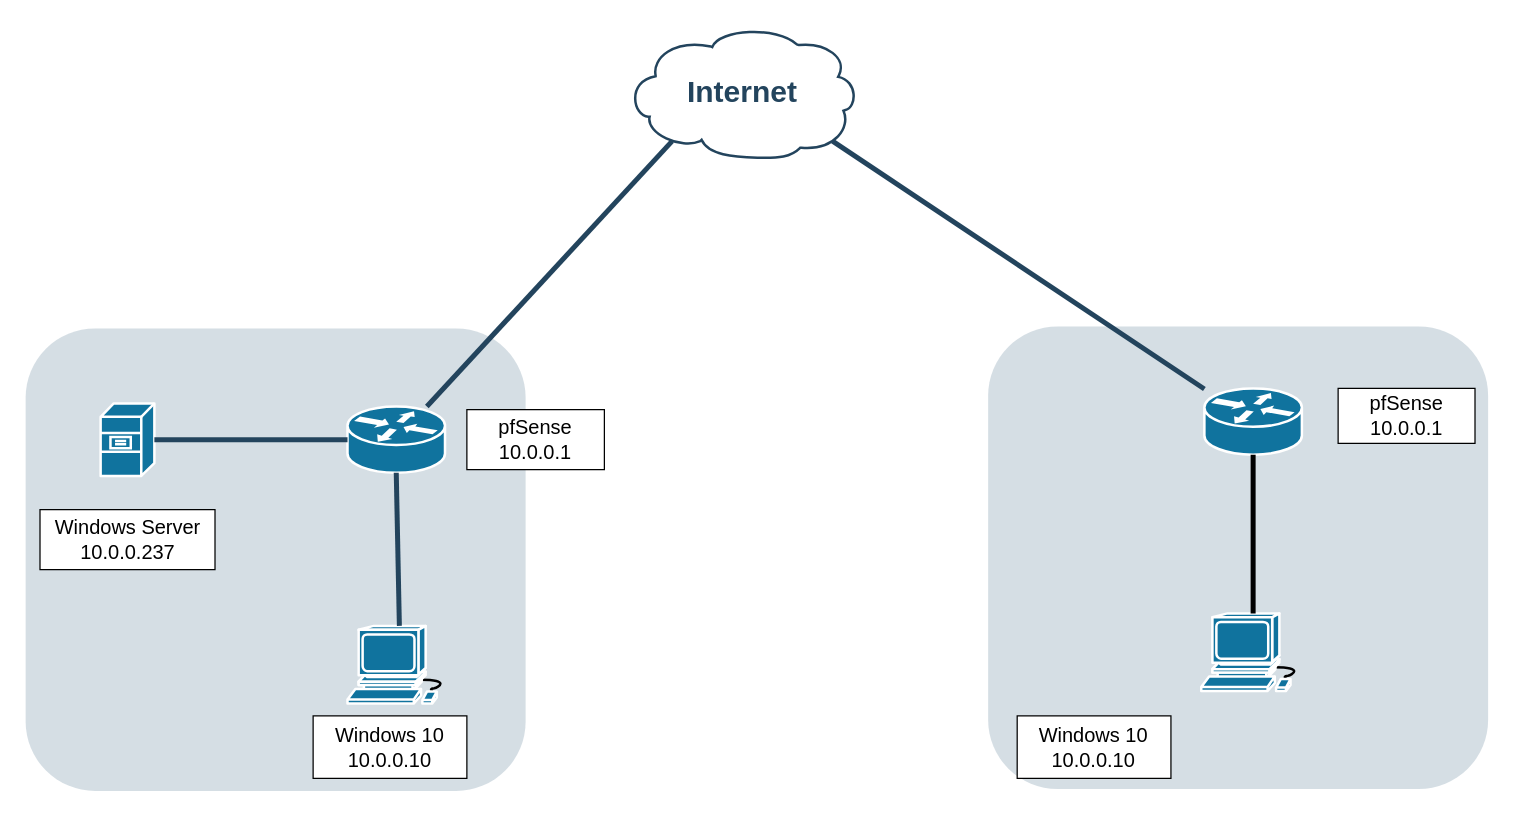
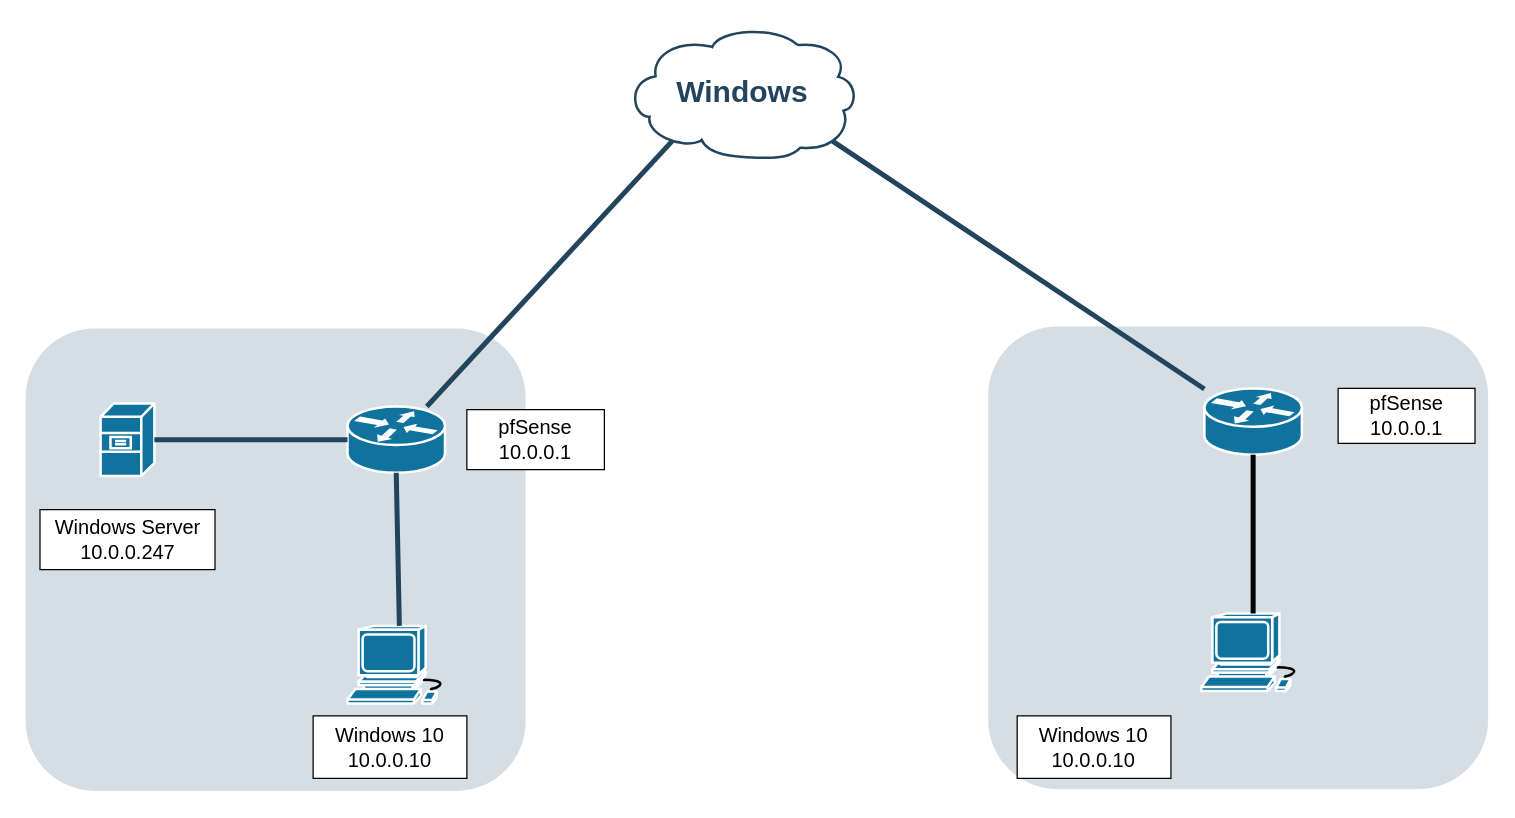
  <mxCell id="0" />
  <mxCell id="1" parent="0" />
  <mxCell id="2" value="" style="rounded=1;whiteSpace=wrap;html=1;strokeColor=none;fillColor=#BAC8D3;fontSize=24;fontColor=#23445D;align=center;opacity=60;" parent="1" vertex="1"><mxGeometry x="20" y="262" width="400" height="370" as="geometry" /></mxCell>
  <mxCell id="3" value="" style="shape=mxgraph.cisco.computers_and_peripherals.workstation;html=1;dashed=0;fillColor=#10739E;strokeColor=#ffffff;strokeWidth=2;verticalLabelPosition=bottom;verticalAlign=top;fontFamily=Helvetica;fontSize=36;fontColor=#FFB366" parent="1" vertex="1"><mxGeometry x="277.5" y="500" width="83" height="62" as="geometry" /></mxCell>
- <mxCell id="4" value="Internet" style="shape=mxgraph.cisco.storage.cloud;html=1;dashed=0;strokeColor=#23445D;fillColor=#ffffff;strokeWidth=2;fontFamily=Helvetica;fontSize=24;fontColor=#23445D;align=center;fontStyle=1" parent="1" vertex="1"><mxGeometry x="500" y="20" width="186" height="106" as="geometry" /></mxCell>
+ <mxCell id="4" value="Windows" style="shape=mxgraph.cisco.storage.cloud;html=1;dashed=0;strokeColor=#23445D;fillColor=#ffffff;strokeWidth=2;fontFamily=Helvetica;fontSize=24;fontColor=#23445D;align=center;fontStyle=1" parent="1" vertex="1"><mxGeometry x="500" y="20" width="186" height="106" as="geometry" /></mxCell>
  <mxCell id="5" value="" style="shape=mxgraph.cisco.routers.router;html=1;dashed=0;fillColor=#10739E;strokeColor=#ffffff;strokeWidth=2;verticalLabelPosition=bottom;verticalAlign=top;fontFamily=Helvetica;fontSize=36;fontColor=#FFB366" parent="1" vertex="1"><mxGeometry x="277.5" y="324.5" width="78" height="53" as="geometry" /></mxCell>
  <mxCell id="6" value="" style="elbow=horizontal;endArrow=none;html=1;strokeColor=#23445D;endFill=0;strokeWidth=4;rounded=1;exitX=0.2;exitY=0.87;exitDx=0;exitDy=0;exitPerimeter=0;" parent="1" source="4" target="5" edge="1"><mxGeometry width="100" height="100" relative="1" as="geometry"><mxPoint x="340" y="172" as="sourcePoint" /><mxPoint x="600.278" y="92.083" as="targetPoint" /></mxGeometry></mxCell>
  <mxCell id="7" value="" style="shape=mxgraph.cisco.servers.file_server;html=1;dashed=0;fillColor=#10739E;strokeColor=#ffffff;strokeWidth=2;verticalLabelPosition=bottom;verticalAlign=top;fontFamily=Helvetica;fontSize=36;fontColor=#FFB366" parent="1" vertex="1"><mxGeometry x="80" y="322" width="43" height="58" as="geometry" /></mxCell>
  <mxCell id="8" value="" style="elbow=horizontal;endArrow=none;html=1;strokeColor=#23445D;endFill=0;strokeWidth=4;rounded=1;entryX=0.5;entryY=0;entryDx=0;entryDy=0;entryPerimeter=0;exitX=0.5;exitY=1;exitDx=0;exitDy=0;exitPerimeter=0;" parent="1" source="5" target="3" edge="1"><mxGeometry width="100" height="100" relative="1" as="geometry"><mxPoint x="320" y="355" as="sourcePoint" /><mxPoint x="300" y="485" as="targetPoint" /></mxGeometry></mxCell>
  <mxCell id="9" value="" style="elbow=horizontal;endArrow=none;html=1;strokeColor=#23445D;endFill=0;strokeWidth=4;rounded=1;entryX=1;entryY=0.5;entryDx=0;entryDy=0;entryPerimeter=0;exitX=0;exitY=0.5;exitDx=0;exitDy=0;exitPerimeter=0;" parent="1" source="5" target="7" edge="1"><mxGeometry width="100" height="100" relative="1" as="geometry"><mxPoint x="317" y="355" as="sourcePoint" /><mxPoint x="300" y="485" as="targetPoint" /></mxGeometry></mxCell>
  <mxCell id="10" value="&lt;div&gt;pfSense&lt;/div&gt;&lt;div&gt;10.0.0.1&lt;br&gt;&lt;/div&gt;" style="text;html=1;strokeColor=default;fillColor=default;align=center;verticalAlign=middle;whiteSpace=wrap;rounded=0;fontSize=16;" parent="1" vertex="1"><mxGeometry x="373" y="327" width="110" height="48" as="geometry" /></mxCell>
  <mxCell id="11" value="&lt;div&gt;Windows 10&lt;/div&gt;&lt;div&gt;10.0.0.10&lt;/div&gt;" style="text;html=1;align=center;verticalAlign=middle;whiteSpace=wrap;rounded=0;fontSize=16;fillColor=default;strokeColor=default;" parent="1" vertex="1"><mxGeometry x="250" y="572" width="123" height="50" as="geometry" /></mxCell>
- <mxCell id="12" value="&lt;div&gt;Windows Server&lt;br&gt;&lt;/div&gt;&lt;div&gt;10.0.0.237&lt;/div&gt;" style="text;html=1;align=center;verticalAlign=middle;whiteSpace=wrap;rounded=0;fontSize=16;fillColor=default;strokeColor=default;" parent="1" vertex="1"><mxGeometry x="31.5" y="407" width="140" height="48" as="geometry" /></mxCell>
+ <mxCell id="12" value="&lt;div&gt;Windows Server&lt;br&gt;&lt;/div&gt;&lt;div&gt;10.0.0.247&lt;/div&gt;" style="text;html=1;align=center;verticalAlign=middle;whiteSpace=wrap;rounded=0;fontSize=16;fillColor=default;strokeColor=default;" parent="1" vertex="1"><mxGeometry x="31.5" y="407" width="140" height="48" as="geometry" /></mxCell>
  <mxCell id="13" value="" style="rounded=1;whiteSpace=wrap;html=1;strokeColor=none;fillColor=#BAC8D3;fontSize=24;fontColor=#23445D;align=center;opacity=60;" parent="1" vertex="1"><mxGeometry x="790" y="260.5" width="400" height="370" as="geometry" /></mxCell>
  <mxCell id="14" value="" style="shape=mxgraph.cisco.computers_and_peripherals.workstation;html=1;dashed=0;fillColor=#10739E;strokeColor=#ffffff;strokeWidth=2;verticalLabelPosition=bottom;verticalAlign=top;fontFamily=Helvetica;fontSize=36;fontColor=#FFB366" parent="1" vertex="1"><mxGeometry x="960.5" y="490" width="83" height="62" as="geometry" /></mxCell>
  <mxCell id="15" value="" style="shape=mxgraph.cisco.routers.router;html=1;dashed=0;fillColor=#10739E;strokeColor=#ffffff;strokeWidth=2;verticalLabelPosition=bottom;verticalAlign=top;fontFamily=Helvetica;fontSize=36;fontColor=#FFB366" parent="1" vertex="1"><mxGeometry x="963" y="310" width="78" height="53" as="geometry" /></mxCell>
  <mxCell id="16" value="" style="elbow=horizontal;endArrow=none;html=1;strokeColor=#23445D;endFill=0;strokeWidth=4;rounded=1;exitX=0.89;exitY=0.87;exitDx=0;exitDy=0;exitPerimeter=0;" parent="1" source="4" target="15" edge="1"><mxGeometry width="100" height="100" relative="1" as="geometry"><mxPoint x="1110" y="170.5" as="sourcePoint" /><mxPoint x="1370.278" y="90.583" as="targetPoint" /></mxGeometry></mxCell>
  <mxCell id="17" value="&lt;div&gt;pfSense&lt;/div&gt;&lt;div&gt;10.0.0.1&lt;br&gt;&lt;/div&gt;" style="text;html=1;strokeColor=default;fillColor=default;align=center;verticalAlign=middle;whiteSpace=wrap;rounded=0;fontSize=16;" parent="1" vertex="1"><mxGeometry x="1070" y="310" width="109.5" height="44" as="geometry" /></mxCell>
  <mxCell id="18" value="&lt;div&gt;Windows 10&lt;/div&gt;&lt;div&gt;10.0.0.10&lt;/div&gt;" style="text;html=1;strokeColor=default;fillColor=default;align=center;verticalAlign=middle;whiteSpace=wrap;rounded=0;fontSize=16;" parent="1" vertex="1"><mxGeometry x="813.25" y="572" width="123" height="50" as="geometry" /></mxCell>
  <mxCell id="19" value="" style="endArrow=none;html=1;rounded=0;entryX=0.5;entryY=1;entryDx=0;entryDy=0;entryPerimeter=0;exitX=0.5;exitY=0;exitDx=0;exitDy=0;exitPerimeter=0;strokeWidth=4;" parent="1" source="14" target="15" edge="1"><mxGeometry width="50" height="50" relative="1" as="geometry"><mxPoint x="933" y="490" as="sourcePoint" /><mxPoint x="983" y="440" as="targetPoint" /></mxGeometry></mxCell>
